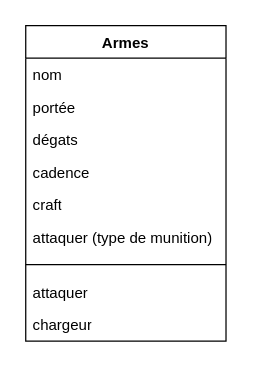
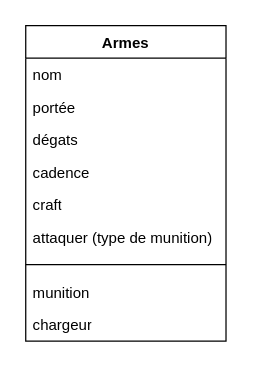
  <mxCell id="0" />
  <mxCell id="1" parent="0" />
  <mxCell id="2" value="Armes" style="swimlane;fontStyle=1;align=center;verticalAlign=top;childLayout=stackLayout;horizontal=1;startSize=26;horizontalStack=0;resizeParent=1;resizeParentMax=0;resizeLast=0;collapsible=1;marginBottom=0;whiteSpace=wrap;html=1;" vertex="1" parent="1"><mxGeometry x="20" y="20" width="160" height="252" as="geometry" /></mxCell>
  <mxCell id="3" value="&lt;div&gt;nom&lt;/div&gt;" style="text;strokeColor=none;fillColor=none;align=left;verticalAlign=top;spacingLeft=4;spacingRight=4;overflow=hidden;rotatable=0;points=[[0,0.5],[1,0.5]];portConstraint=eastwest;whiteSpace=wrap;html=1;" vertex="1" parent="2"><mxGeometry y="26" width="160" height="26" as="geometry" /></mxCell>
  <mxCell id="4" value="portée" style="text;strokeColor=none;fillColor=none;align=left;verticalAlign=top;spacingLeft=4;spacingRight=4;overflow=hidden;rotatable=0;points=[[0,0.5],[1,0.5]];portConstraint=eastwest;whiteSpace=wrap;html=1;" vertex="1" parent="2"><mxGeometry y="52" width="160" height="26" as="geometry" /></mxCell>
  <mxCell id="5" value="dégats" style="text;strokeColor=none;fillColor=none;align=left;verticalAlign=top;spacingLeft=4;spacingRight=4;overflow=hidden;rotatable=0;points=[[0,0.5],[1,0.5]];portConstraint=eastwest;whiteSpace=wrap;html=1;" vertex="1" parent="2"><mxGeometry y="78" width="160" height="26" as="geometry" /></mxCell>
  <mxCell id="6" value="&lt;div&gt;cadence&lt;/div&gt;" style="text;strokeColor=none;fillColor=none;align=left;verticalAlign=top;spacingLeft=4;spacingRight=4;overflow=hidden;rotatable=0;points=[[0,0.5],[1,0.5]];portConstraint=eastwest;whiteSpace=wrap;html=1;" vertex="1" parent="2"><mxGeometry y="104" width="160" height="26" as="geometry" /></mxCell>
  <mxCell id="7" value="craft" style="text;strokeColor=none;fillColor=none;align=left;verticalAlign=top;spacingLeft=4;spacingRight=4;overflow=hidden;rotatable=0;points=[[0,0.5],[1,0.5]];portConstraint=eastwest;whiteSpace=wrap;html=1;" vertex="1" parent="2"><mxGeometry y="130" width="160" height="26" as="geometry" /></mxCell>
  <mxCell id="8" value="attaquer (type de munition)" style="text;strokeColor=none;fillColor=none;align=left;verticalAlign=top;spacingLeft=4;spacingRight=4;overflow=hidden;rotatable=0;points=[[0,0.5],[1,0.5]];portConstraint=eastwest;whiteSpace=wrap;html=1;" vertex="1" parent="2"><mxGeometry y="156" width="160" height="26" as="geometry" /></mxCell>
  <mxCell id="9" value="" style="line;strokeWidth=1;fillColor=none;align=left;verticalAlign=middle;spacingTop=-1;spacingLeft=3;spacingRight=3;rotatable=0;labelPosition=right;points=[];portConstraint=eastwest;strokeColor=inherit;" vertex="1" parent="2"><mxGeometry y="182" width="160" height="18" as="geometry" /></mxCell>
- <mxCell id="10" value="attaquer" style="text;strokeColor=none;fillColor=none;align=left;verticalAlign=top;spacingLeft=4;spacingRight=4;overflow=hidden;rotatable=0;points=[[0,0.5],[1,0.5]];portConstraint=eastwest;whiteSpace=wrap;html=1;" vertex="1" parent="2"><mxGeometry y="200" width="160" height="26" as="geometry" /></mxCell>
+ <mxCell id="10" value="munition" style="text;strokeColor=none;fillColor=none;align=left;verticalAlign=top;spacingLeft=4;spacingRight=4;overflow=hidden;rotatable=0;points=[[0,0.5],[1,0.5]];portConstraint=eastwest;whiteSpace=wrap;html=1;" vertex="1" parent="2"><mxGeometry y="200" width="160" height="26" as="geometry" /></mxCell>
  <mxCell id="11" value="chargeur" style="text;strokeColor=none;fillColor=none;align=left;verticalAlign=top;spacingLeft=4;spacingRight=4;overflow=hidden;rotatable=0;points=[[0,0.5],[1,0.5]];portConstraint=eastwest;whiteSpace=wrap;html=1;" vertex="1" parent="2"><mxGeometry y="226" width="160" height="26" as="geometry" /></mxCell>
